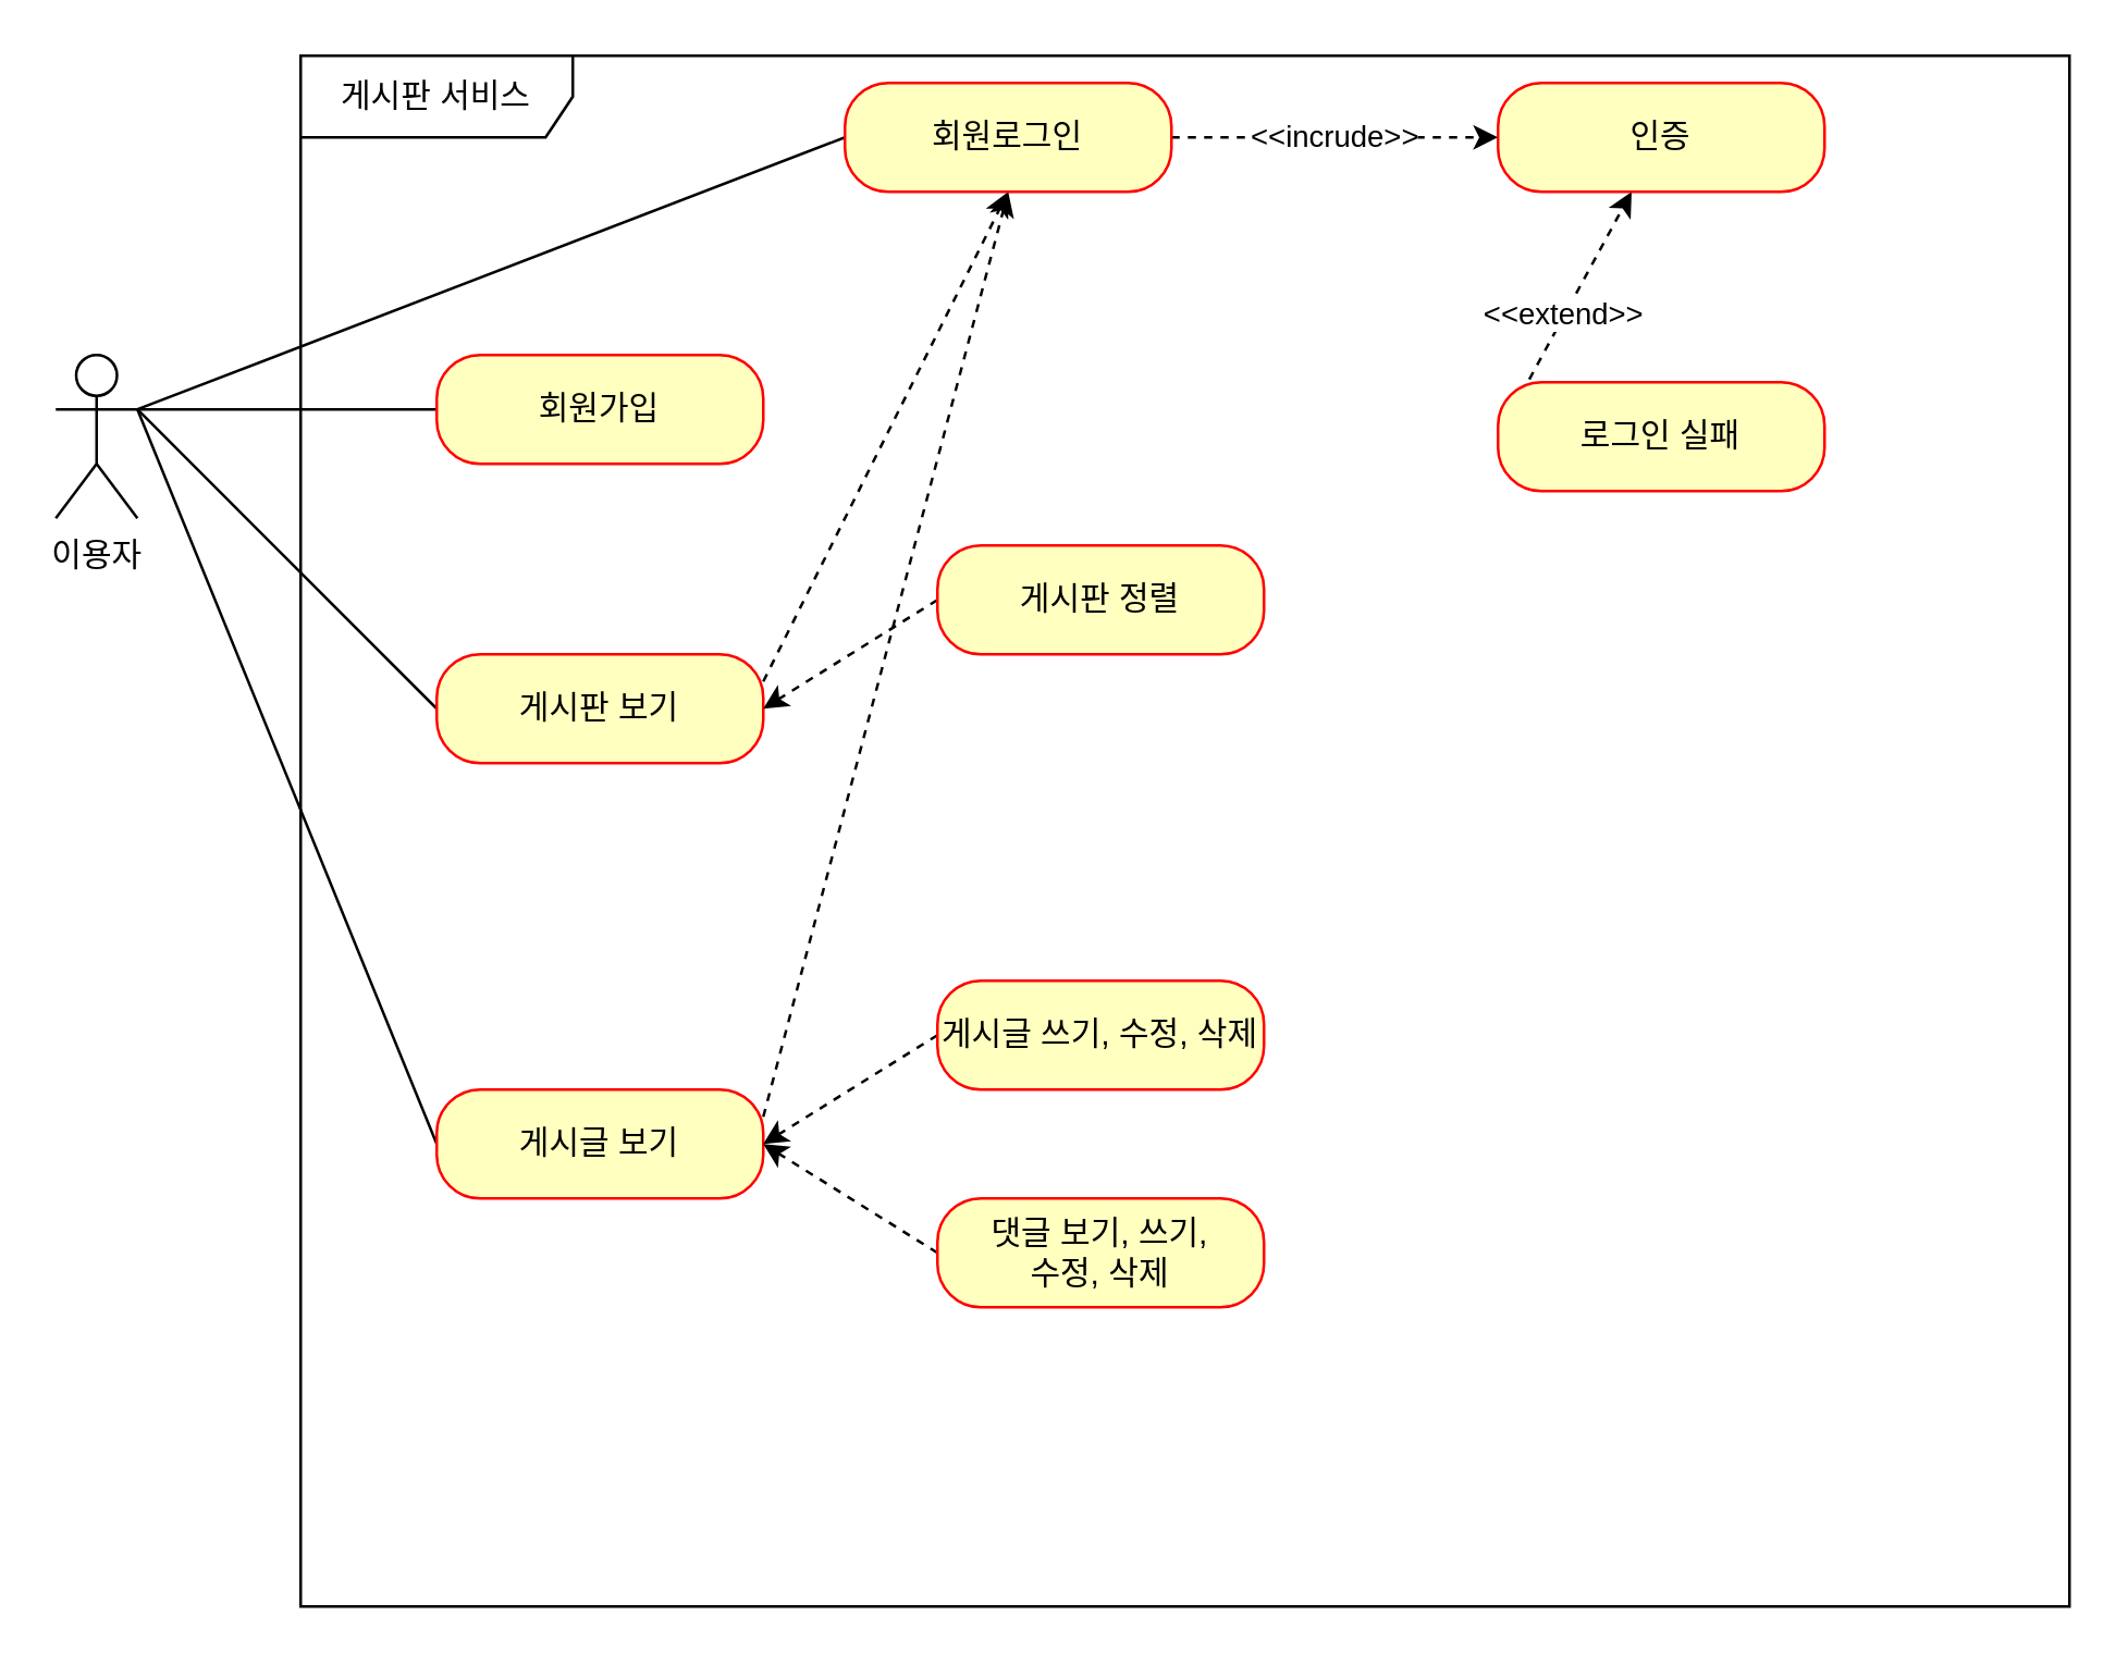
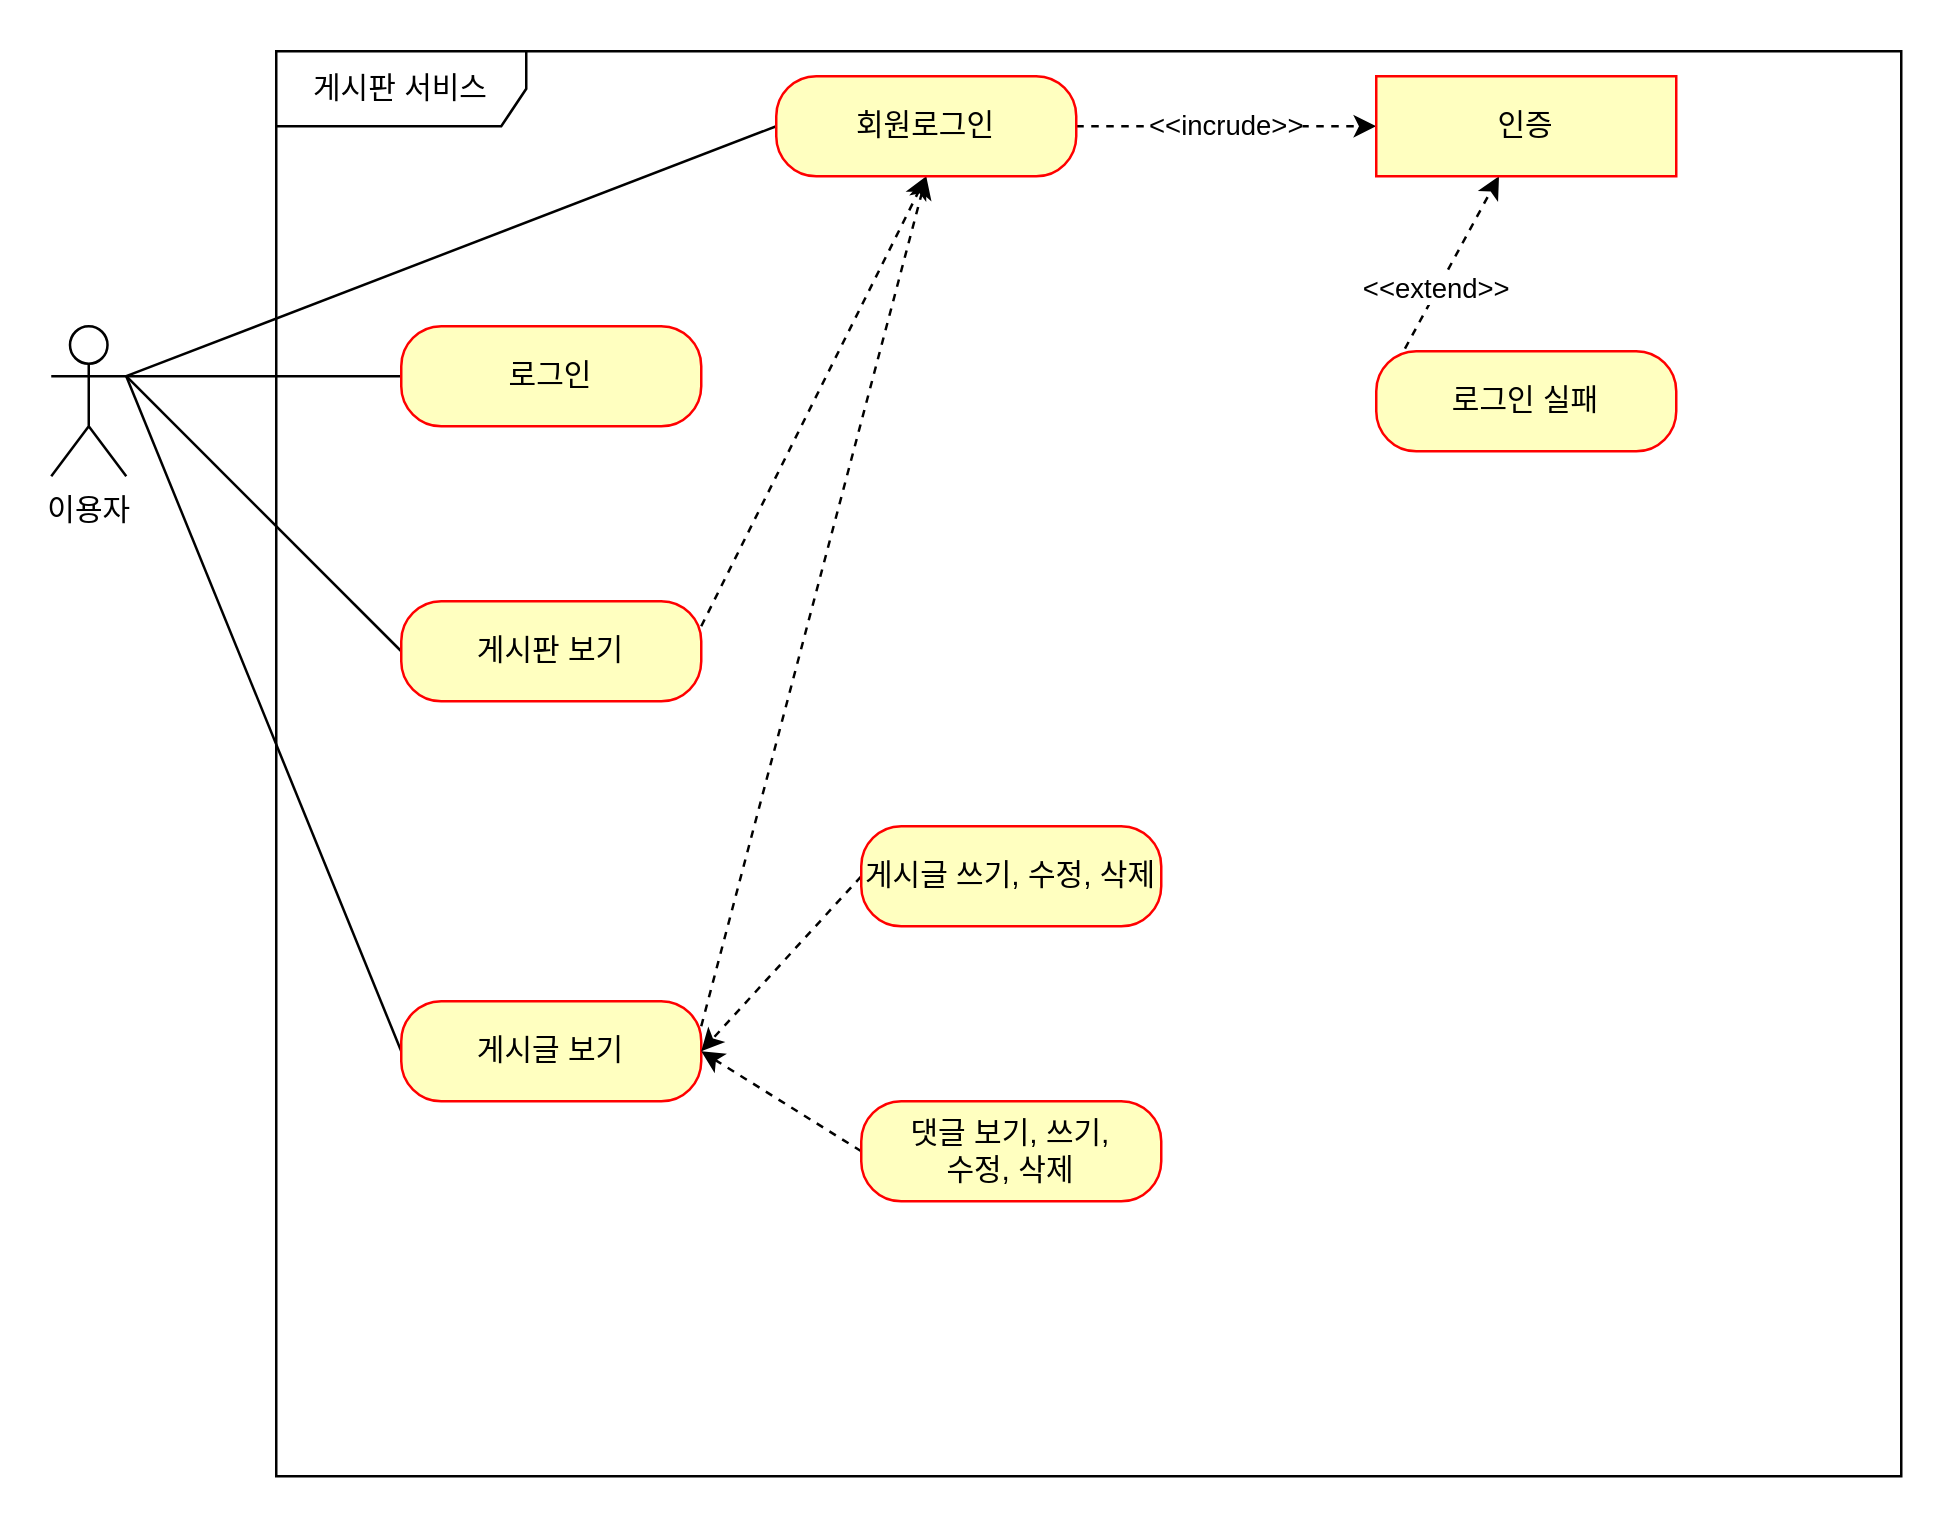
  <mxCell id="0" />
  <mxCell id="1" parent="0" />
  <mxCell id="2" value="이용자" style="shape=umlActor;verticalLabelPosition=bottom;verticalAlign=top;html=1;" vertex="1" parent="1"><mxGeometry x="20" y="130" width="30" height="60" as="geometry" /></mxCell>
  <mxCell id="3" value="게시판 서비스" style="shape=umlFrame;whiteSpace=wrap;html=1;pointerEvents=0;width=100;height=30;" vertex="1" parent="1"><mxGeometry x="110" y="20" width="650" height="570" as="geometry" /></mxCell>
  <mxCell id="4" value="" style="rounded=0;orthogonalLoop=1;jettySize=auto;html=1;endArrow=none;endFill=0;entryX=1;entryY=0.333;entryDx=0;entryDy=0;entryPerimeter=0;" edge="1" parent="1" source="5" target="2"><mxGeometry relative="1" as="geometry" /></mxCell>
- <mxCell id="5" value="회원가입" style="rounded=1;whiteSpace=wrap;html=1;arcSize=40;fontColor=#000000;fillColor=#ffffc0;strokeColor=#ff0000;" vertex="1" parent="1"><mxGeometry x="160" y="130" width="120" height="40" as="geometry" /></mxCell>
+ <mxCell id="5" value="로그인" style="rounded=1;whiteSpace=wrap;html=1;arcSize=40;fontColor=#000000;fillColor=#ffffc0;strokeColor=#ff0000;" vertex="1" parent="1"><mxGeometry x="160" y="130" width="120" height="40" as="geometry" /></mxCell>
  <mxCell id="6" style="rounded=0;orthogonalLoop=1;jettySize=auto;html=1;exitX=0;exitY=0.5;exitDx=0;exitDy=0;endArrow=none;endFill=0;entryX=1;entryY=0.333;entryDx=0;entryDy=0;entryPerimeter=0;" edge="1" parent="1" source="8" target="2"><mxGeometry relative="1" as="geometry" /></mxCell>
  <mxCell id="7" style="rounded=0;orthogonalLoop=1;jettySize=auto;html=1;exitX=1;exitY=0.25;exitDx=0;exitDy=0;entryX=0.5;entryY=1;entryDx=0;entryDy=0;dashed=1;" edge="1" parent="1" source="8" target="15"><mxGeometry relative="1" as="geometry" /></mxCell>
  <mxCell id="8" value="게시판 보기" style="rounded=1;whiteSpace=wrap;html=1;arcSize=40;fontColor=#000000;fillColor=#ffffc0;strokeColor=#ff0000;" vertex="1" parent="1"><mxGeometry x="160" y="240" width="120" height="40" as="geometry" /></mxCell>
  <mxCell id="9" style="rounded=0;orthogonalLoop=1;jettySize=auto;html=1;exitX=0;exitY=0.5;exitDx=0;exitDy=0;endArrow=none;endFill=0;entryX=1;entryY=0.333;entryDx=0;entryDy=0;entryPerimeter=0;" edge="1" parent="1" source="11" target="2"><mxGeometry relative="1" as="geometry"><mxPoint x="60" y="90" as="targetPoint" /></mxGeometry></mxCell>
  <mxCell id="10" style="rounded=0;orthogonalLoop=1;jettySize=auto;html=1;exitX=1;exitY=0.25;exitDx=0;exitDy=0;dashed=1;entryX=0.5;entryY=1;entryDx=0;entryDy=0;" edge="1" parent="1" source="11" target="15"><mxGeometry relative="1" as="geometry"><mxPoint x="381.613" y="140" as="targetPoint" /></mxGeometry></mxCell>
  <mxCell id="11" value="게시글 보기" style="rounded=1;whiteSpace=wrap;html=1;arcSize=40;fontColor=#000000;fillColor=#ffffc0;strokeColor=#ff0000;" vertex="1" parent="1"><mxGeometry x="160" y="400" width="120" height="40" as="geometry" /></mxCell>
  <mxCell id="12" style="rounded=0;orthogonalLoop=1;jettySize=auto;html=1;exitX=0;exitY=0.5;exitDx=0;exitDy=0;entryX=1;entryY=0.333;entryDx=0;entryDy=0;entryPerimeter=0;endArrow=none;endFill=0;" edge="1" parent="1" source="15" target="2"><mxGeometry relative="1" as="geometry" /></mxCell>
  <mxCell id="13" value="&amp;lt;&amp;lt;incrude&amp;gt;&amp;gt;" style="edgeStyle=orthogonalEdgeStyle;rounded=0;orthogonalLoop=1;jettySize=auto;html=1;exitX=1;exitY=0.5;exitDx=0;exitDy=0;entryX=0;entryY=0.5;entryDx=0;entryDy=0;dashed=1;" edge="1" parent="1" source="15" target="16"><mxGeometry relative="1" as="geometry" /></mxCell>
  <mxCell id="14" value="&amp;lt;&amp;lt;extend&amp;gt;&amp;gt;" style="rounded=0;orthogonalLoop=1;jettySize=auto;html=1;exitX=0;exitY=0.5;exitDx=0;exitDy=0;dashed=1;" edge="1" parent="1" source="17" target="16"><mxGeometry relative="1" as="geometry"><mxPoint x="420" y="100" as="sourcePoint" /><mxPoint x="540" y="210" as="targetPoint" /></mxGeometry></mxCell>
  <mxCell id="15" value="회원로그인" style="rounded=1;whiteSpace=wrap;html=1;arcSize=40;fontColor=#000000;fillColor=#ffffc0;strokeColor=#ff0000;" vertex="1" parent="1"><mxGeometry x="310" y="30" width="120" height="40" as="geometry" /></mxCell>
- <mxCell id="16" value="인증" style="rounded=1;whiteSpace=wrap;html=1;arcSize=40;fontColor=#000000;fillColor=#ffffc0;strokeColor=#ff0000;" vertex="1" parent="1"><mxGeometry x="550" y="30" width="120" height="40" as="geometry" /></mxCell>
+ <mxCell id="16" value="인증" style="whiteSpace=wrap;html=1;arcSize=40;fontColor=#000000;fillColor=#ffffc0;strokeColor=#ff0000;rounded=0;" vertex="1" parent="1"><mxGeometry x="550" y="30" width="120" height="40" as="geometry" /></mxCell>
  <mxCell id="17" value="로그인 실패" style="rounded=1;whiteSpace=wrap;html=1;arcSize=40;fontColor=#000000;fillColor=#ffffc0;strokeColor=#ff0000;" vertex="1" parent="1"><mxGeometry x="550" y="140" width="120" height="40" as="geometry" /></mxCell>
- <mxCell id="18" style="rounded=0;orthogonalLoop=1;jettySize=auto;html=1;exitX=0;exitY=0.5;exitDx=0;exitDy=0;entryX=1;entryY=0.5;entryDx=0;entryDy=0;dashed=1;" edge="1" parent="1" source="19" target="8"><mxGeometry relative="1" as="geometry" /></mxCell>
- <mxCell id="19" value="게시판 정렬" style="rounded=1;whiteSpace=wrap;html=1;arcSize=40;fontColor=#000000;fillColor=#ffffc0;strokeColor=#ff0000;" vertex="1" parent="1"><mxGeometry x="344" y="200" width="120" height="40" as="geometry" /></mxCell>
  <mxCell id="20" value="" style="rounded=0;orthogonalLoop=1;jettySize=auto;html=1;dashed=1;entryX=1;entryY=0.5;entryDx=0;entryDy=0;exitX=0;exitY=0.5;exitDx=0;exitDy=0;" edge="1" parent="1" source="21" target="11"><mxGeometry relative="1" as="geometry" /></mxCell>
- <mxCell id="21" value="게시글 쓰기, 수정, 삭제" style="rounded=1;whiteSpace=wrap;html=1;arcSize=40;fontColor=#000000;fillColor=#ffffc0;strokeColor=#ff0000;" vertex="1" parent="1"><mxGeometry x="344" y="360" width="120" height="40" as="geometry" /></mxCell>
+ <mxCell id="21" value="게시글 쓰기, 수정, 삭제" style="rounded=1;whiteSpace=wrap;html=1;arcSize=40;fontColor=#000000;fillColor=#ffffc0;strokeColor=#ff0000;" vertex="1" parent="1"><mxGeometry x="344" y="330" width="120" height="40" as="geometry" /></mxCell>
  <mxCell id="22" style="rounded=0;orthogonalLoop=1;jettySize=auto;html=1;exitX=0;exitY=0.5;exitDx=0;exitDy=0;entryX=1;entryY=0.5;entryDx=0;entryDy=0;dashed=1;" edge="1" parent="1" source="23" target="11"><mxGeometry relative="1" as="geometry" /></mxCell>
  <mxCell id="23" value="댓글 보기, 쓰기, &lt;br&gt;수정, 삭제" style="rounded=1;whiteSpace=wrap;html=1;arcSize=40;fontColor=#000000;fillColor=#ffffc0;strokeColor=#ff0000;" vertex="1" parent="1"><mxGeometry x="344" y="440" width="120" height="40" as="geometry" /></mxCell>
